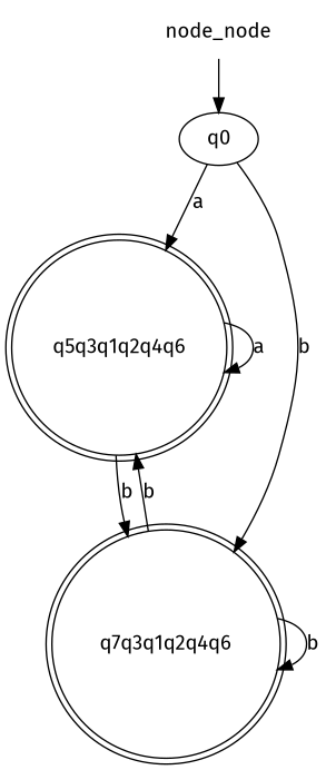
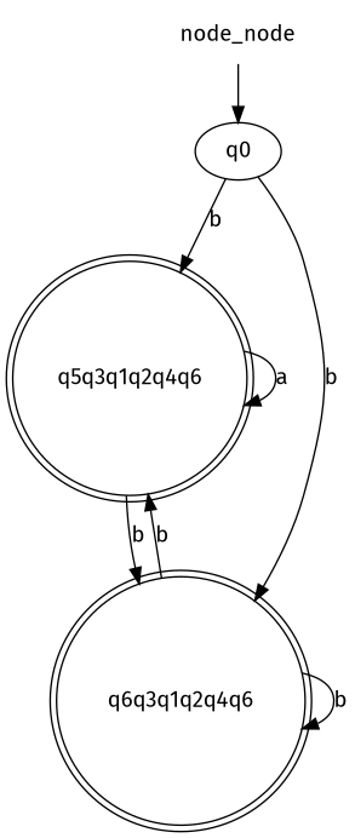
  digraph {
    fontname="Fira Sans"
    rankdir=TB
    node [fontname="Fira Sans" shape=doublecircle]
    edge [fontname="Fira Sans"]
    n1 [label=node_node shape=none]
    q0 [shape=""]
    n3 [label=q5q3q1q2q4q6]
-   n4 [label=q7q3q1q2q4q6]
+   n4 [label=q6q3q1q2q4q6]
    n1 -> q0
-   q0 -> n3 [label=a]
+   q0 -> n3 [label=b]
    q0 -> n4 [label=b]
    n3 -> n3 [label=a]
    n3 -> n4 [label=b]
    n4 -> n3 [label=b]
    n4 -> n4 [label=b]
  }
